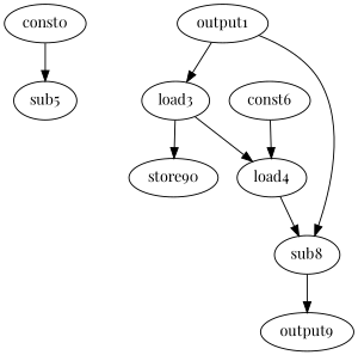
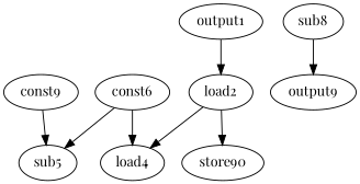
  digraph {
    fontname="Playfair Display"
    node [fontname="Playfair Display" opcode=const]
    edge [fontname="Playfair Display" operand=0]
-   const0
+   const0 [label=const9]
    sub5 [opcode=sub]
    n3 [label=output1]
-   load2 [opcode=load label=load3]
+   load2 [opcode=load]
    sub8 [opcode=sub]
    n6 [label=load4 opcode=sub]
    n7 [label=store90 opcode=store]
    output9 [opcode=output]
    n9 [label=const6]
    const0 -> sub5
    n3 -> load2
-   n3 -> sub8
    load2 -> n6
    load2 -> n7 [operand=1]
    sub8 -> output9
-   n6 -> sub8 [operand=1]
+   n9 -> sub5 [operand=1]
    n9 -> n6 [operand=1]
  }
